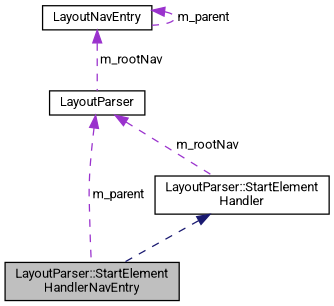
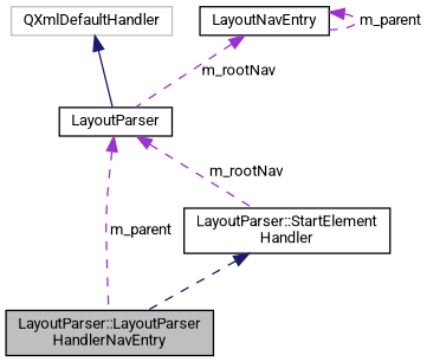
  digraph {
    fontname=Roboto
    node [color=black fillcolor=white fontname=Roboto fontsize=10 shape=record style=filled]
    edge [color=darkorchid3 dir=back fontname=Roboto fontsize=10 labelfontname=Helvetica labelfontsize=10 style=dashed]
-   n1 [fillcolor=grey75 fontcolor=black height=0.2 label="LayoutParser::StartElement\lHandlerNavEntry" width=0.4]
+   n1 [fillcolor=grey75 fontcolor=black height=0.2 label="LayoutParser::LayoutParser\lHandlerNavEntry" width=0.4]
    n2 [height=0.2 label="LayoutParser::StartElement\lHandler" width=0.4]
    n3 [height=0.2 label=LayoutParser width=0.4]
+   n4 [color=grey75 height=0.2 label=QXmlDefaultHandler width=0.4]
    n5 [height=0.2 label=LayoutNavEntry width=0.4]
    n2 -> n1 [color=midnightblue]
    n3 -> n1 [label=" m_parent"]
    n3 -> n2 [label=" m_rootNav"]
+   n4 -> n3 [color=midnightblue style=solid]
    n5 -> n3 [label=" m_rootNav"]
    n5 -> n5 [label=" m_parent"]
  }
